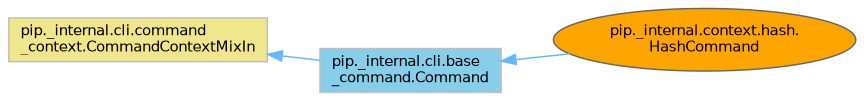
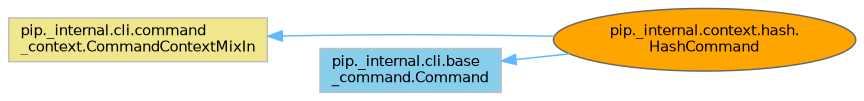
  digraph {
    rankdir=LR
    node [color=grey75 fontname=Helvetica fontsize=10 shape=box style=filled]
    edge [color=steelblue1 dir=back fontname=Helvetica fontsize=10 labelfontname=Helvetica labelfontsize=10 style=solid]
    n1 [color=gray40 fillcolor=orange fontcolor=black height=0.2 label="pip._internal.context.hash.\lHashCommand" shape=ellipse width=0.4]
    n2 [fillcolor=skyblue height=0.2 label="pip._internal.cli.base\l_command.Command" width=0.4]
    n3 [fillcolor=khaki height=0.2 label="pip._internal.cli.command\l_context.CommandContextMixIn" width=0.4]
    n2 -> n1
-   n3 -> n2
+   n3 -> n1
  }
